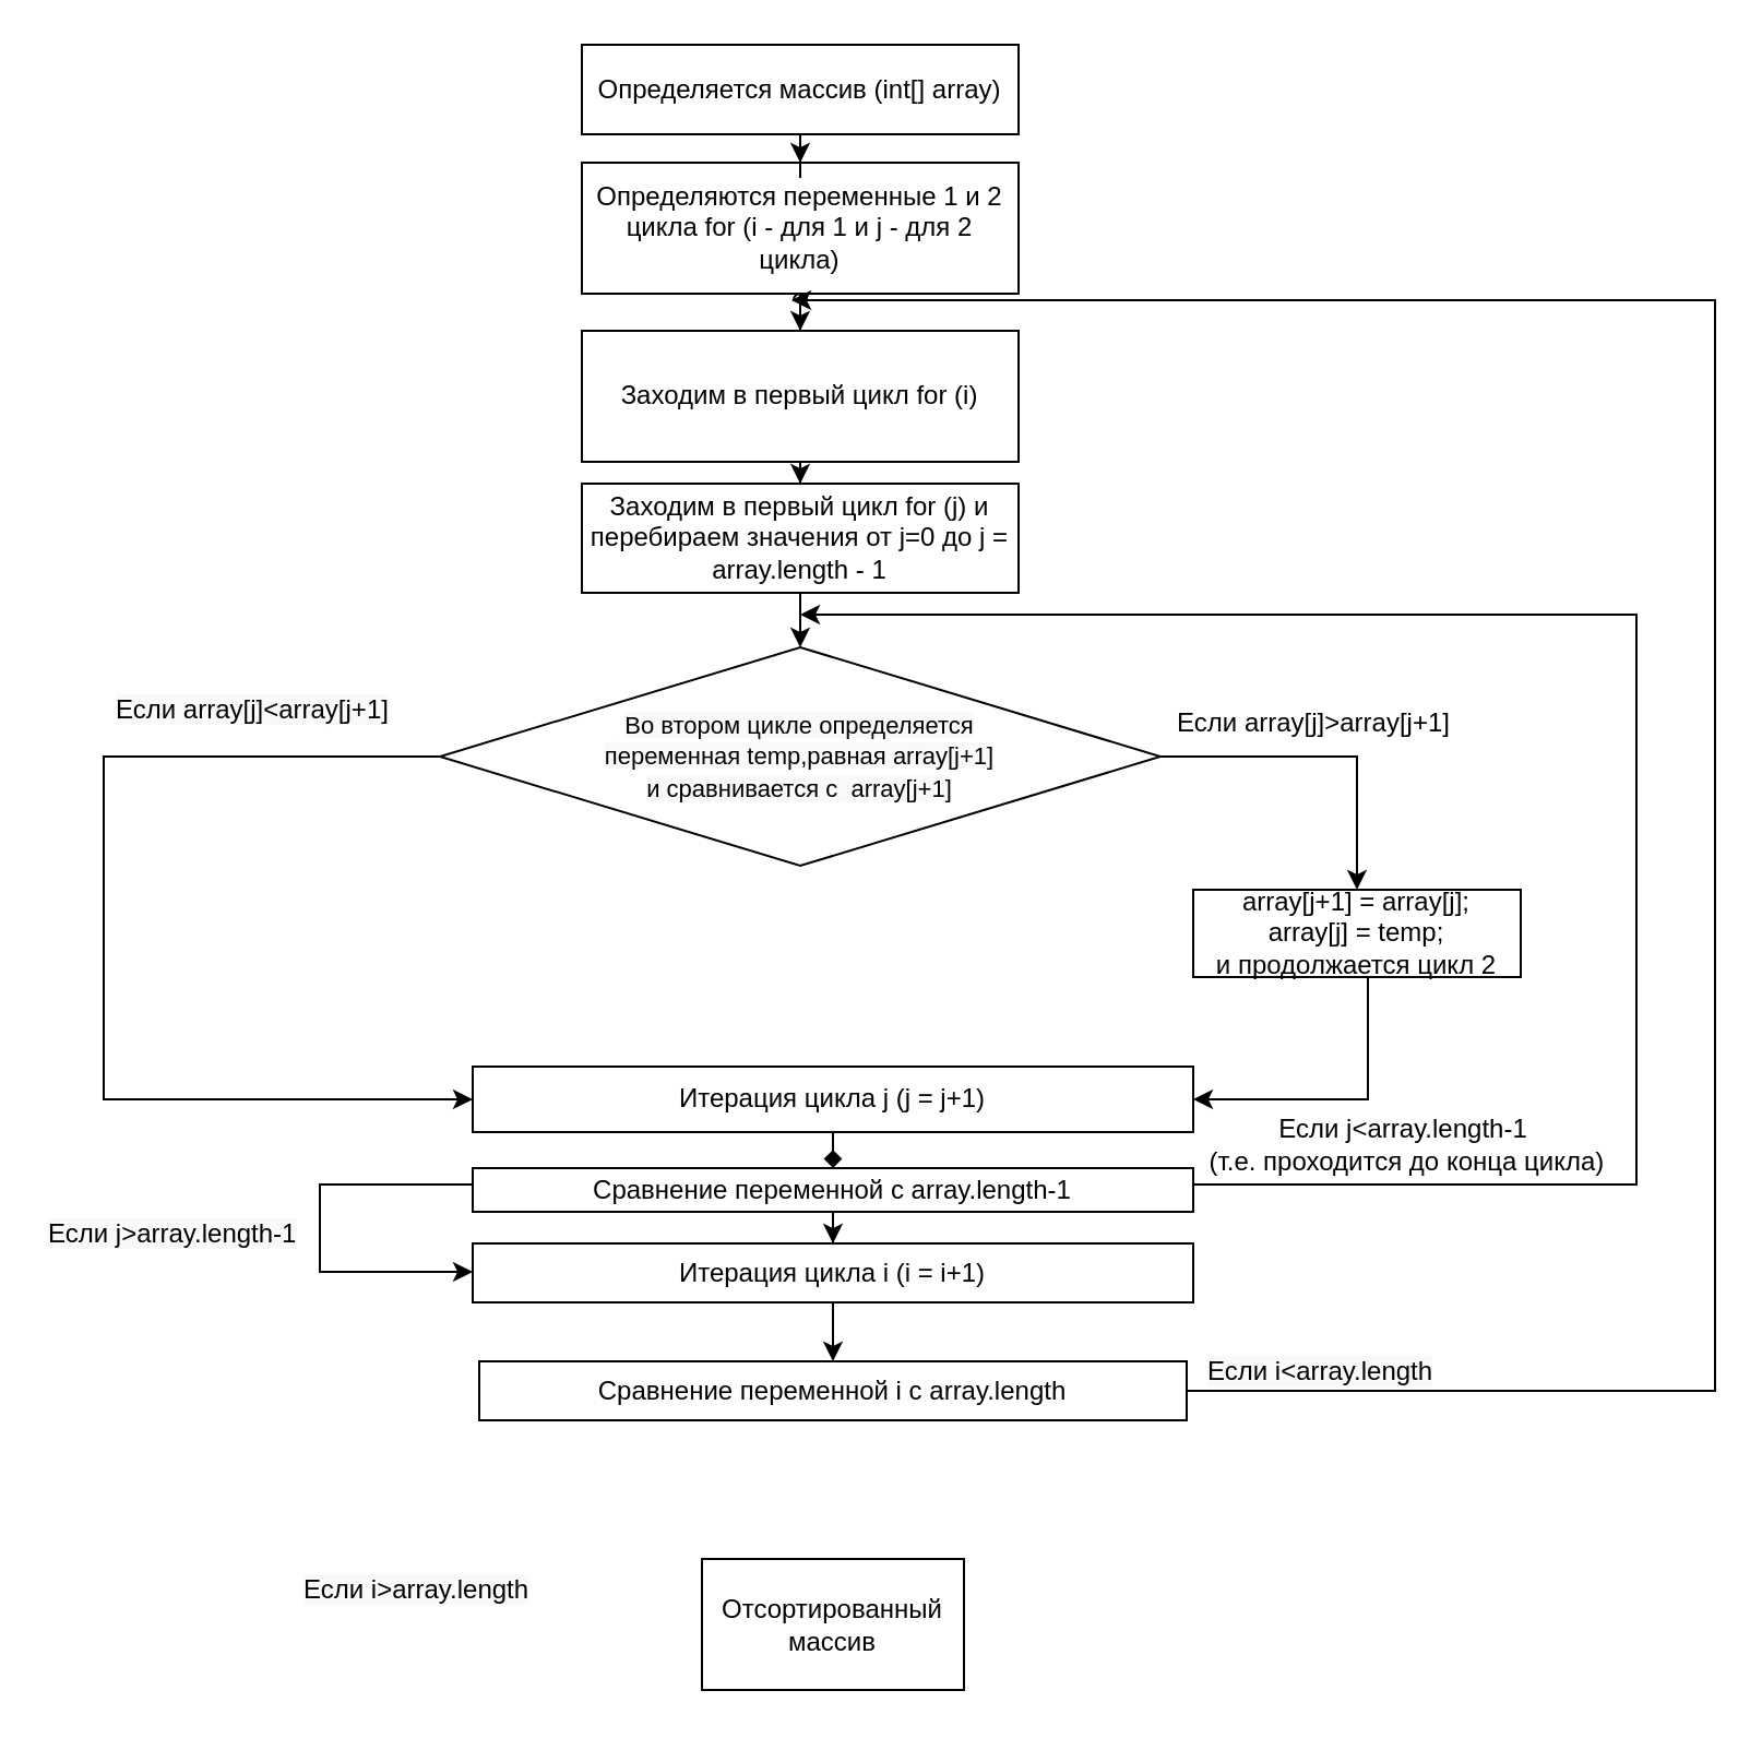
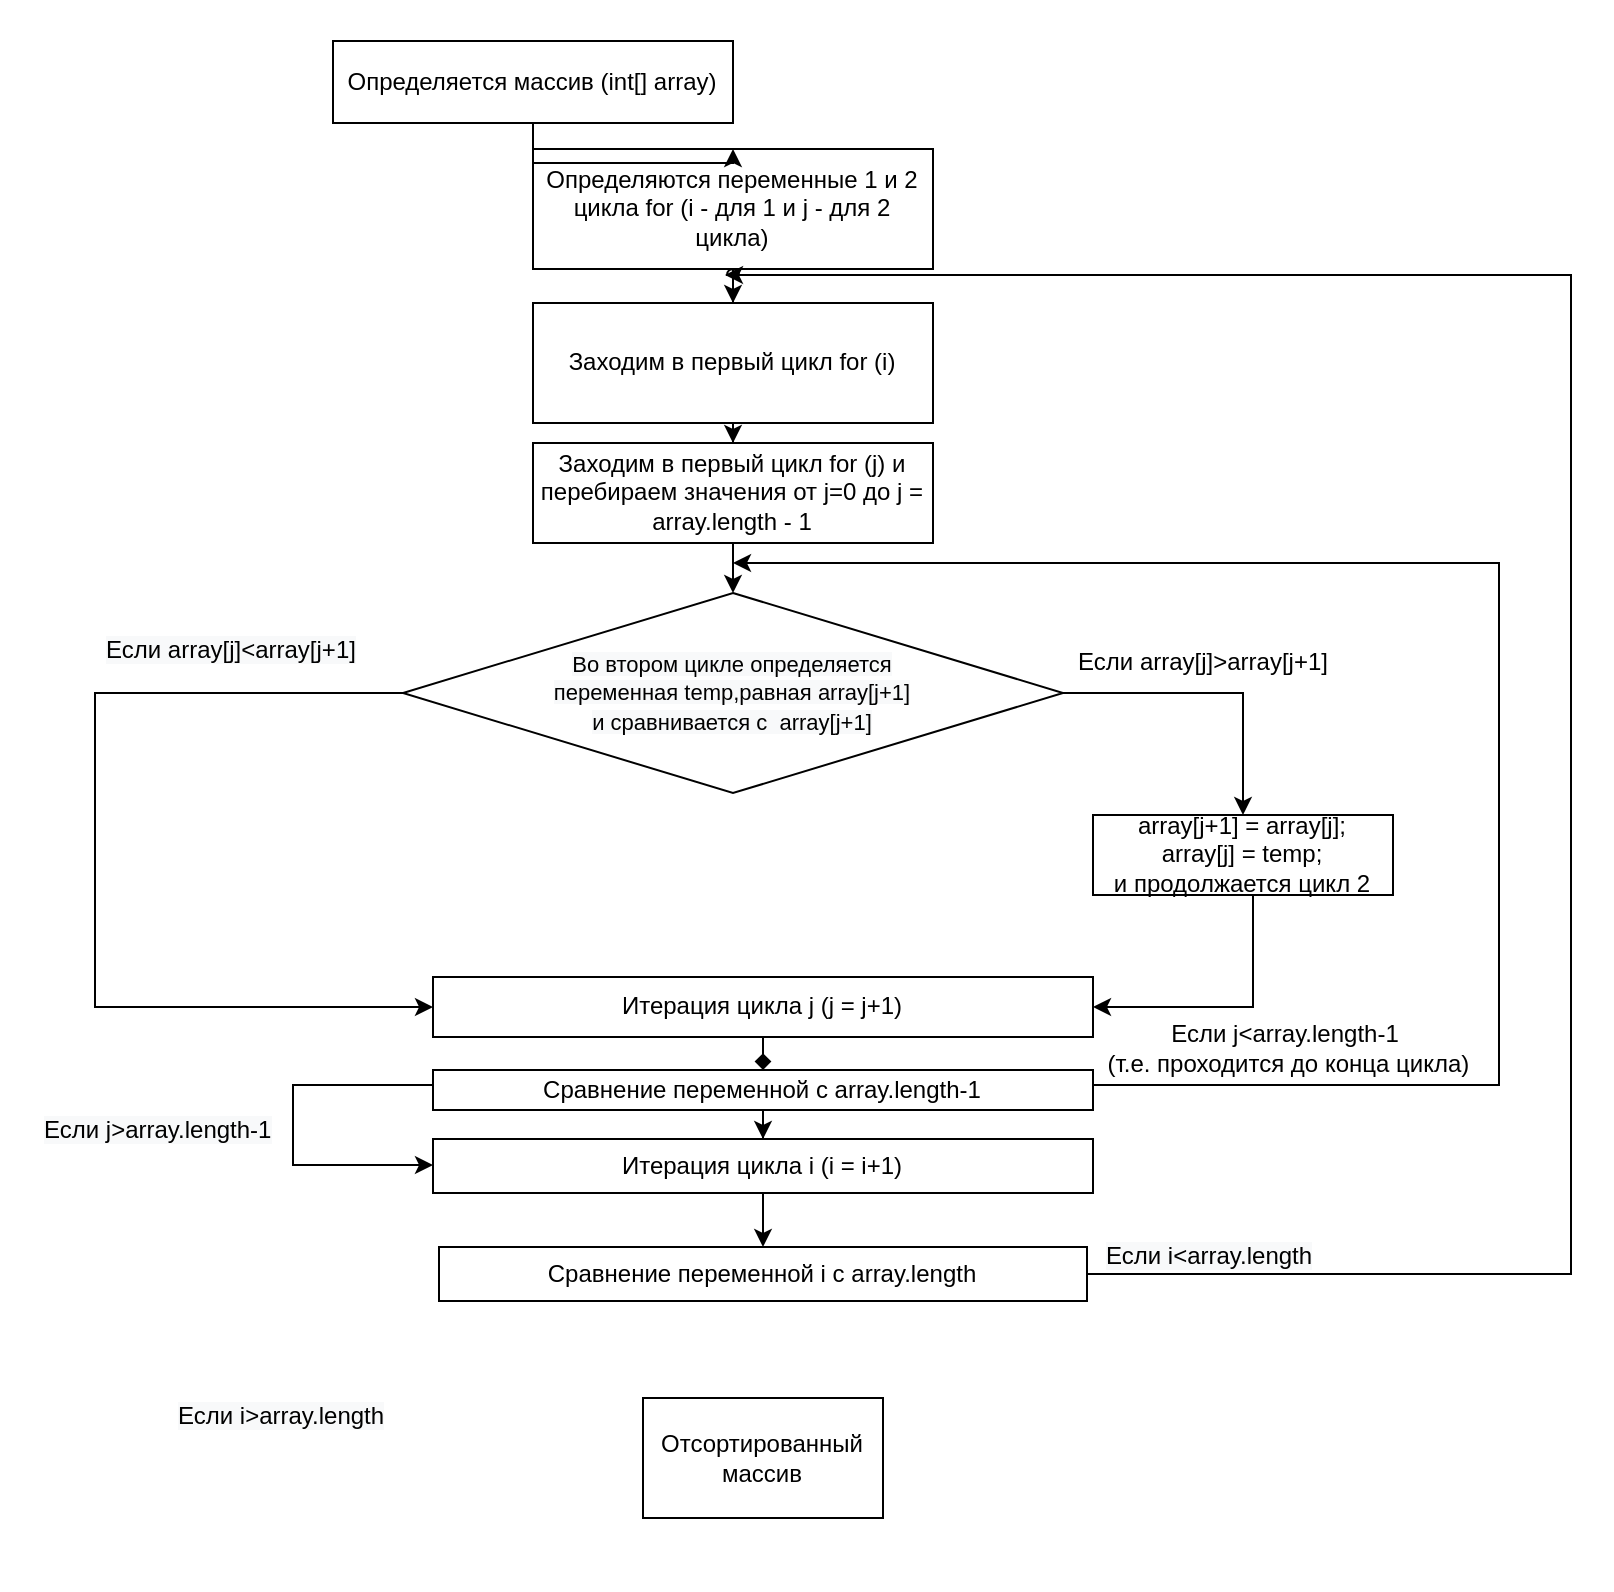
  <mxCell id="0" />
  <mxCell id="1" parent="0" />
  <mxCell id="2" value="" style="edgeStyle=orthogonalEdgeStyle;rounded=0;orthogonalLoop=1;jettySize=auto;html=1;" edge="1" parent="1" source="3" target="5"><mxGeometry relative="1" as="geometry" /></mxCell>
  <mxCell id="3" value="Определяются переменные 1 и 2 цикла for (i - для 1 и j - для 2 цикла)" style="rounded=0;whiteSpace=wrap;html=1;" vertex="1" parent="1"><mxGeometry x="266" y="74" width="200" height="60" as="geometry" /></mxCell>
  <mxCell id="4" value="" style="edgeStyle=orthogonalEdgeStyle;rounded=0;orthogonalLoop=1;jettySize=auto;html=1;" edge="1" parent="1" source="5" target="9"><mxGeometry relative="1" as="geometry" /></mxCell>
  <mxCell id="5" value="Заходим в первый цикл for (i)" style="rounded=0;whiteSpace=wrap;html=1;" vertex="1" parent="1"><mxGeometry x="266" y="151" width="200" height="60" as="geometry" /></mxCell>
  <mxCell id="6" value="" style="edgeStyle=orthogonalEdgeStyle;rounded=0;orthogonalLoop=1;jettySize=auto;html=1;" edge="1" parent="1" source="7" target="3"><mxGeometry relative="1" as="geometry" /></mxCell>
- <mxCell id="7" value="Определяется массив (int[] array)" style="rounded=0;whiteSpace=wrap;html=1;" vertex="1" parent="1"><mxGeometry x="266" y="20" width="200" height="41" as="geometry" /></mxCell>
+ <mxCell id="7" value="Определяется массив (int[] array)" style="rounded=0;whiteSpace=wrap;html=1;" vertex="1" parent="1"><mxGeometry x="166" y="20" width="200" height="41" as="geometry" /></mxCell>
  <mxCell id="8" value="" style="edgeStyle=orthogonalEdgeStyle;rounded=0;jumpStyle=arc;orthogonalLoop=1;jettySize=auto;html=1;" edge="1" parent="1" source="9" target="24"><mxGeometry relative="1" as="geometry" /></mxCell>
  <mxCell id="9" value="Заходим в первый цикл for (j) и перебираем значения от j=0 до j = array.length - 1" style="rounded=0;whiteSpace=wrap;html=1;" vertex="1" parent="1"><mxGeometry x="266" y="221" width="200" height="50" as="geometry" /></mxCell>
  <mxCell id="10" style="edgeStyle=orthogonalEdgeStyle;rounded=0;orthogonalLoop=1;jettySize=auto;html=1;entryX=1;entryY=0.5;entryDx=0;entryDy=0;" edge="1" parent="1" source="11" target="15"><mxGeometry relative="1" as="geometry"><Array as="points"><mxPoint x="626" y="503" /></Array></mxGeometry></mxCell>
  <mxCell id="11" value="array[j+1] = array[j];&lt;br&gt;array[j] = temp;&lt;br&gt;и продолжается цикл 2" style="whiteSpace=wrap;html=1;rounded=0;" vertex="1" parent="1"><mxGeometry x="546" y="407" width="150" height="40" as="geometry" /></mxCell>
  <mxCell id="12" value="&lt;span&gt;Если array[j]&amp;gt;array[j+1]&lt;/span&gt;" style="text;html=1;align=center;verticalAlign=middle;resizable=0;points=[];autosize=1;" vertex="1" parent="1"><mxGeometry x="531" y="321" width="140" height="20" as="geometry" /></mxCell>
  <mxCell id="13" value="&lt;span style=&quot;color: rgb(0 , 0 , 0) ; font-family: &amp;#34;helvetica&amp;#34; ; font-size: 12px ; font-style: normal ; font-weight: 400 ; letter-spacing: normal ; text-align: center ; text-indent: 0px ; text-transform: none ; word-spacing: 0px ; background-color: rgb(248 , 249 , 250) ; display: inline ; float: none&quot;&gt;Если array[j]&amp;lt;array[j+1]&lt;/span&gt;" style="text;whiteSpace=wrap;html=1;" vertex="1" parent="1"><mxGeometry x="51" y="311" width="150" height="30" as="geometry" /></mxCell>
  <mxCell id="14" value="" style="edgeStyle=orthogonalEdgeStyle;rounded=0;orthogonalLoop=1;jettySize=auto;html=1;endArrow=diamond;" edge="1" parent="1" source="15" target="19"><mxGeometry relative="1" as="geometry" /></mxCell>
  <mxCell id="15" value="Итерация цикла j (j = j+1)" style="rounded=0;whiteSpace=wrap;html=1;" vertex="1" parent="1"><mxGeometry x="216" y="488" width="330" height="30" as="geometry" /></mxCell>
  <mxCell id="16" value="" style="edgeStyle=orthogonalEdgeStyle;rounded=0;orthogonalLoop=1;jettySize=auto;html=1;" edge="1" parent="1" source="19" target="21"><mxGeometry relative="1" as="geometry" /></mxCell>
  <mxCell id="17" style="edgeStyle=orthogonalEdgeStyle;rounded=0;jumpStyle=arc;orthogonalLoop=1;jettySize=auto;html=1;" edge="1" parent="1" source="19"><mxGeometry relative="1" as="geometry"><mxPoint x="366" y="281" as="targetPoint" /><Array as="points"><mxPoint x="381" y="542" /><mxPoint x="749" y="542" /><mxPoint x="749" y="281" /></Array></mxGeometry></mxCell>
  <mxCell id="18" style="edgeStyle=orthogonalEdgeStyle;rounded=0;jumpStyle=arc;orthogonalLoop=1;jettySize=auto;html=1;" edge="1" parent="1" source="19" target="21"><mxGeometry relative="1" as="geometry"><mxPoint x="191" y="565" as="targetPoint" /><Array as="points"><mxPoint x="381" y="542" /><mxPoint x="146" y="542" /><mxPoint x="146" y="582" /></Array></mxGeometry></mxCell>
  <mxCell id="19" value="Сравнение переменной с array.length-1" style="whiteSpace=wrap;html=1;rounded=0;" vertex="1" parent="1"><mxGeometry x="216" y="534.5" width="330" height="20" as="geometry" /></mxCell>
  <mxCell id="20" value="" style="edgeStyle=orthogonalEdgeStyle;rounded=0;jumpStyle=arc;orthogonalLoop=1;jettySize=auto;html=1;" edge="1" parent="1" source="21" target="28"><mxGeometry relative="1" as="geometry" /></mxCell>
  <mxCell id="21" value="Итерация цикла i (i = i+1)" style="whiteSpace=wrap;html=1;rounded=0;" vertex="1" parent="1"><mxGeometry x="216" y="569" width="330" height="27" as="geometry" /></mxCell>
  <mxCell id="22" style="edgeStyle=orthogonalEdgeStyle;rounded=0;jumpStyle=arc;orthogonalLoop=1;jettySize=auto;html=1;entryX=0.5;entryY=0;entryDx=0;entryDy=0;" edge="1" parent="1" source="24" target="11"><mxGeometry relative="1" as="geometry" /></mxCell>
  <mxCell id="23" style="edgeStyle=orthogonalEdgeStyle;rounded=0;jumpStyle=arc;orthogonalLoop=1;jettySize=auto;html=1;entryX=0;entryY=0.5;entryDx=0;entryDy=0;" edge="1" parent="1" source="24" target="15"><mxGeometry relative="1" as="geometry"><Array as="points"><mxPoint x="47" y="346" /><mxPoint x="47" y="503" /></Array></mxGeometry></mxCell>
  <mxCell id="24" value="&lt;font style=&quot;font-size: 11px&quot;&gt;&lt;span style=&quot;color: rgb(0 , 0 , 0) ; font-family: &amp;#34;helvetica&amp;#34; ; font-style: normal ; font-weight: 400 ; letter-spacing: normal ; text-align: center ; text-indent: 0px ; text-transform: none ; word-spacing: 0px ; background-color: rgb(248 , 249 , 250) ; display: inline ; float: none&quot;&gt;Во втором цикле определяется &lt;br&gt;переменная temp,равная array[j+1] &lt;br&gt;и сравнивается с&amp;nbsp; array[j+1]&lt;/span&gt;&lt;/font&gt;" style="rhombus;whiteSpace=wrap;html=1;" vertex="1" parent="1"><mxGeometry x="201" y="296" width="330" height="100" as="geometry" /></mxCell>
  <mxCell id="25" value="Если j&amp;lt;array.length-1&lt;br&gt;&amp;nbsp;(т.е. проходится до конца цикла)" style="text;html=1;align=center;verticalAlign=middle;resizable=0;points=[];autosize=1;" vertex="1" parent="1"><mxGeometry x="543" y="506" width="198" height="36" as="geometry" /></mxCell>
  <mxCell id="26" value="&lt;span style=&quot;color: rgb(0 , 0 , 0) ; font-family: &amp;#34;helvetica&amp;#34; ; font-size: 12px ; font-style: normal ; font-weight: 400 ; letter-spacing: normal ; text-align: center ; text-indent: 0px ; text-transform: none ; word-spacing: 0px ; background-color: rgb(248 , 249 , 250) ; display: inline ; float: none&quot;&gt;Если j&amp;gt;array.length-1&lt;/span&gt;" style="text;whiteSpace=wrap;html=1;" vertex="1" parent="1"><mxGeometry x="20" y="551" width="123" height="27" as="geometry" /></mxCell>
  <mxCell id="27" style="edgeStyle=orthogonalEdgeStyle;rounded=0;jumpStyle=arc;orthogonalLoop=1;jettySize=auto;html=1;" edge="1" parent="1" source="28"><mxGeometry relative="1" as="geometry"><mxPoint x="362" y="137" as="targetPoint" /><Array as="points"><mxPoint x="381" y="636" /><mxPoint x="785" y="636" /><mxPoint x="785" y="137" /></Array></mxGeometry></mxCell>
  <mxCell id="28" value="&lt;span&gt;Сравнение переменной i с array.length&lt;/span&gt;" style="whiteSpace=wrap;html=1;rounded=0;" vertex="1" parent="1"><mxGeometry x="219" y="623" width="324" height="27" as="geometry" /></mxCell>
  <mxCell id="29" value="&lt;span style=&quot;color: rgb(0 , 0 , 0) ; font-family: &amp;#34;helvetica&amp;#34; ; font-size: 12px ; font-style: normal ; font-weight: 400 ; letter-spacing: normal ; text-align: center ; text-indent: 0px ; text-transform: none ; word-spacing: 0px ; background-color: rgb(248 , 249 , 250) ; display: inline ; float: none&quot;&gt;Если i&amp;lt;array.length&lt;/span&gt;" style="text;whiteSpace=wrap;html=1;" vertex="1" parent="1"><mxGeometry x="551" y="614" width="207" height="27" as="geometry" /></mxCell>
- <mxCell id="30" value="Отсортированный массив" style="whiteSpace=wrap;html=1;rounded=0;" vertex="1" parent="1"><mxGeometry x="321" y="713.5" width="120" height="60" as="geometry" /></mxCell>
- <mxCell id="31" value="&lt;span style=&quot;color: rgb(0 , 0 , 0) ; font-family: &amp;#34;helvetica&amp;#34; ; font-size: 12px ; font-style: normal ; font-weight: 400 ; letter-spacing: normal ; text-align: center ; text-indent: 0px ; text-transform: none ; word-spacing: 0px ; background-color: rgb(248 , 249 , 250) ; display: inline ; float: none&quot;&gt;Если i&amp;gt;array.length&lt;/span&gt;" style="text;whiteSpace=wrap;html=1;" vertex="1" parent="1"><mxGeometry x="137" y="713.5" width="123" height="27" as="geometry" /></mxCell>
+ <mxCell id="30" value="Отсортированный массив" style="whiteSpace=wrap;html=1;rounded=0;" vertex="1" parent="1"><mxGeometry x="321" y="698.5" width="120" height="60" as="geometry" /></mxCell>
+ <mxCell id="31" value="&lt;span style=&quot;color: rgb(0 , 0 , 0) ; font-family: &amp;#34;helvetica&amp;#34; ; font-size: 12px ; font-style: normal ; font-weight: 400 ; letter-spacing: normal ; text-align: center ; text-indent: 0px ; text-transform: none ; word-spacing: 0px ; background-color: rgb(248 , 249 , 250) ; display: inline ; float: none&quot;&gt;Если i&amp;gt;array.length&lt;/span&gt;" style="text;whiteSpace=wrap;html=1;" vertex="1" parent="1"><mxGeometry x="87" y="693.5" width="123" height="27" as="geometry" /></mxCell>
